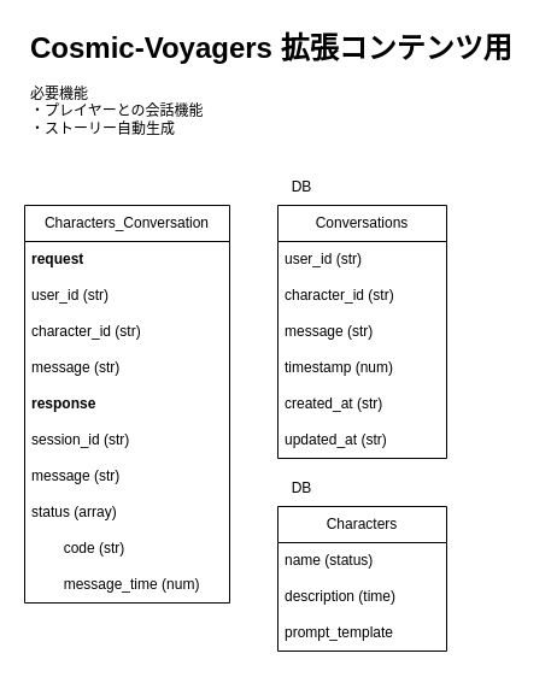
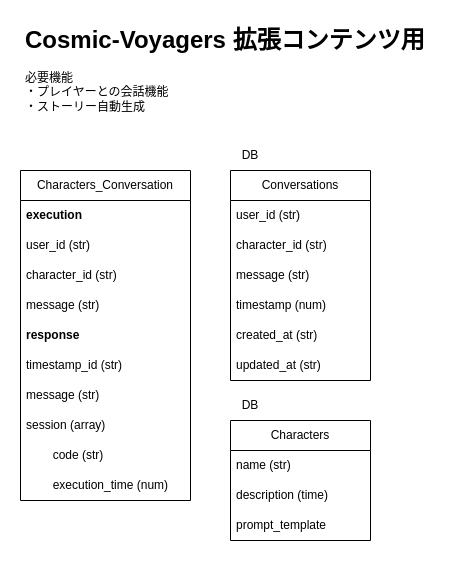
  <mxCell id="0" />
  <mxCell id="1" parent="0" />
  <mxCell id="2" value="&lt;h1&gt;Cosmic-Voyagers 拡張コンテンツ用&lt;/h1&gt;&lt;div&gt;必要機能&lt;/div&gt;&lt;div&gt;・プレイヤーとの会話機能&lt;/div&gt;&lt;div&gt;・ストーリー自動生成&lt;/div&gt;" style="text;html=1;strokeColor=none;fillColor=none;spacing=5;spacingTop=-20;whiteSpace=wrap;overflow=hidden;rounded=0;" vertex="1" parent="1"><mxGeometry x="20" y="20" width="420" height="120" as="geometry" /></mxCell>
  <mxCell id="3" value="Characters_Conversation" style="swimlane;fontStyle=0;childLayout=stackLayout;horizontal=1;startSize=30;horizontalStack=0;resizeParent=1;resizeParentMax=0;resizeLast=0;collapsible=1;marginBottom=0;whiteSpace=wrap;html=1;" vertex="1" parent="1"><mxGeometry x="20" y="170" width="170" height="330" as="geometry" /></mxCell>
- <mxCell id="4" value="&lt;b&gt;request&lt;/b&gt;" style="text;strokeColor=none;fillColor=none;align=left;verticalAlign=middle;spacingLeft=4;spacingRight=4;overflow=hidden;points=[[0,0.5],[1,0.5]];portConstraint=eastwest;rotatable=0;whiteSpace=wrap;html=1;" vertex="1" parent="3"><mxGeometry y="30" width="170" height="30" as="geometry" /></mxCell>
+ <mxCell id="4" value="&lt;b&gt;execution&lt;/b&gt;" style="text;strokeColor=none;fillColor=none;align=left;verticalAlign=middle;spacingLeft=4;spacingRight=4;overflow=hidden;points=[[0,0.5],[1,0.5]];portConstraint=eastwest;rotatable=0;whiteSpace=wrap;html=1;" vertex="1" parent="3"><mxGeometry y="30" width="170" height="30" as="geometry" /></mxCell>
  <mxCell id="5" value="user_id (str)" style="text;strokeColor=none;fillColor=none;align=left;verticalAlign=middle;spacingLeft=4;spacingRight=4;overflow=hidden;points=[[0,0.5],[1,0.5]];portConstraint=eastwest;rotatable=0;whiteSpace=wrap;html=1;" vertex="1" parent="3"><mxGeometry y="60" width="170" height="30" as="geometry" /></mxCell>
  <mxCell id="6" value="character_id (str)" style="text;strokeColor=none;fillColor=none;align=left;verticalAlign=middle;spacingLeft=4;spacingRight=4;overflow=hidden;points=[[0,0.5],[1,0.5]];portConstraint=eastwest;rotatable=0;whiteSpace=wrap;html=1;" vertex="1" parent="3"><mxGeometry y="90" width="170" height="30" as="geometry" /></mxCell>
  <mxCell id="7" value="message (str)" style="text;strokeColor=none;fillColor=none;align=left;verticalAlign=middle;spacingLeft=4;spacingRight=4;overflow=hidden;points=[[0,0.5],[1,0.5]];portConstraint=eastwest;rotatable=0;whiteSpace=wrap;html=1;" vertex="1" parent="3"><mxGeometry y="120" width="170" height="30" as="geometry" /></mxCell>
  <mxCell id="8" value="&lt;b&gt;response&lt;/b&gt;" style="text;strokeColor=none;fillColor=none;align=left;verticalAlign=middle;spacingLeft=4;spacingRight=4;overflow=hidden;points=[[0,0.5],[1,0.5]];portConstraint=eastwest;rotatable=0;whiteSpace=wrap;html=1;" vertex="1" parent="3"><mxGeometry y="150" width="170" height="30" as="geometry" /></mxCell>
- <mxCell id="9" value="session_id (str)" style="text;strokeColor=none;fillColor=none;align=left;verticalAlign=middle;spacingLeft=4;spacingRight=4;overflow=hidden;points=[[0,0.5],[1,0.5]];portConstraint=eastwest;rotatable=0;whiteSpace=wrap;html=1;" vertex="1" parent="3"><mxGeometry y="180" width="170" height="30" as="geometry" /></mxCell>
+ <mxCell id="9" value="timestamp_id (str)" style="text;strokeColor=none;fillColor=none;align=left;verticalAlign=middle;spacingLeft=4;spacingRight=4;overflow=hidden;points=[[0,0.5],[1,0.5]];portConstraint=eastwest;rotatable=0;whiteSpace=wrap;html=1;" vertex="1" parent="3"><mxGeometry y="180" width="170" height="30" as="geometry" /></mxCell>
  <mxCell id="10" value="message (str)" style="text;strokeColor=none;fillColor=none;align=left;verticalAlign=middle;spacingLeft=4;spacingRight=4;overflow=hidden;points=[[0,0.5],[1,0.5]];portConstraint=eastwest;rotatable=0;whiteSpace=wrap;html=1;" vertex="1" parent="3"><mxGeometry y="210" width="170" height="30" as="geometry" /></mxCell>
- <mxCell id="11" value="status (array)" style="text;strokeColor=none;fillColor=none;align=left;verticalAlign=middle;spacingLeft=4;spacingRight=4;overflow=hidden;points=[[0,0.5],[1,0.5]];portConstraint=eastwest;rotatable=0;whiteSpace=wrap;html=1;" vertex="1" parent="3"><mxGeometry y="240" width="170" height="30" as="geometry" /></mxCell>
+ <mxCell id="11" value="session (array)" style="text;strokeColor=none;fillColor=none;align=left;verticalAlign=middle;spacingLeft=4;spacingRight=4;overflow=hidden;points=[[0,0.5],[1,0.5]];portConstraint=eastwest;rotatable=0;whiteSpace=wrap;html=1;" vertex="1" parent="3"><mxGeometry y="240" width="170" height="30" as="geometry" /></mxCell>
  <mxCell id="12" value="&lt;span style=&quot;white-space: pre;&quot;&gt;&#09;&lt;/span&gt;code (str)" style="text;strokeColor=none;fillColor=none;align=left;verticalAlign=middle;spacingLeft=4;spacingRight=4;overflow=hidden;points=[[0,0.5],[1,0.5]];portConstraint=eastwest;rotatable=0;whiteSpace=wrap;html=1;" vertex="1" parent="3"><mxGeometry y="270" width="170" height="30" as="geometry" /></mxCell>
- <mxCell id="13" value="&lt;span style=&quot;white-space: pre;&quot;&gt;&#09;&lt;/span&gt;message_time (num)" style="text;strokeColor=none;fillColor=none;align=left;verticalAlign=middle;spacingLeft=4;spacingRight=4;overflow=hidden;points=[[0,0.5],[1,0.5]];portConstraint=eastwest;rotatable=0;whiteSpace=wrap;html=1;" vertex="1" parent="3"><mxGeometry y="300" width="170" height="30" as="geometry" /></mxCell>
+ <mxCell id="13" value="&lt;span style=&quot;white-space: pre;&quot;&gt;&#09;&lt;/span&gt;execution_time (num)" style="text;strokeColor=none;fillColor=none;align=left;verticalAlign=middle;spacingLeft=4;spacingRight=4;overflow=hidden;points=[[0,0.5],[1,0.5]];portConstraint=eastwest;rotatable=0;whiteSpace=wrap;html=1;" vertex="1" parent="3"><mxGeometry y="300" width="170" height="30" as="geometry" /></mxCell>
  <mxCell id="14" value="DB" style="text;html=1;strokeColor=none;fillColor=none;align=center;verticalAlign=middle;whiteSpace=wrap;rounded=0;" vertex="1" parent="1"><mxGeometry x="230" y="140" width="40" height="30" as="geometry" /></mxCell>
  <mxCell id="15" value="Conversations" style="swimlane;fontStyle=0;childLayout=stackLayout;horizontal=1;startSize=30;horizontalStack=0;resizeParent=1;resizeParentMax=0;resizeLast=0;collapsible=1;marginBottom=0;whiteSpace=wrap;html=1;" vertex="1" parent="1"><mxGeometry x="230" y="170" width="140" height="210" as="geometry" /></mxCell>
  <mxCell id="16" value="user_id (str)" style="text;strokeColor=none;fillColor=none;align=left;verticalAlign=middle;spacingLeft=4;spacingRight=4;overflow=hidden;points=[[0,0.5],[1,0.5]];portConstraint=eastwest;rotatable=0;whiteSpace=wrap;html=1;" vertex="1" parent="15"><mxGeometry y="30" width="140" height="30" as="geometry" /></mxCell>
  <mxCell id="17" value="character_id (str)" style="text;strokeColor=none;fillColor=none;align=left;verticalAlign=middle;spacingLeft=4;spacingRight=4;overflow=hidden;points=[[0,0.5],[1,0.5]];portConstraint=eastwest;rotatable=0;whiteSpace=wrap;html=1;" vertex="1" parent="15"><mxGeometry y="60" width="140" height="30" as="geometry" /></mxCell>
  <mxCell id="18" value="message (str)" style="text;strokeColor=none;fillColor=none;align=left;verticalAlign=middle;spacingLeft=4;spacingRight=4;overflow=hidden;points=[[0,0.5],[1,0.5]];portConstraint=eastwest;rotatable=0;whiteSpace=wrap;html=1;" vertex="1" parent="15"><mxGeometry y="90" width="140" height="30" as="geometry" /></mxCell>
  <mxCell id="19" value="timestamp (num)" style="text;strokeColor=none;fillColor=none;align=left;verticalAlign=middle;spacingLeft=4;spacingRight=4;overflow=hidden;points=[[0,0.5],[1,0.5]];portConstraint=eastwest;rotatable=0;whiteSpace=wrap;html=1;" vertex="1" parent="15"><mxGeometry y="120" width="140" height="30" as="geometry" /></mxCell>
  <mxCell id="20" value="created_at (str)" style="text;strokeColor=none;fillColor=none;align=left;verticalAlign=middle;spacingLeft=4;spacingRight=4;overflow=hidden;points=[[0,0.5],[1,0.5]];portConstraint=eastwest;rotatable=0;whiteSpace=wrap;html=1;" vertex="1" parent="15"><mxGeometry y="150" width="140" height="30" as="geometry" /></mxCell>
  <mxCell id="21" value="updated_at (str)" style="text;strokeColor=none;fillColor=none;align=left;verticalAlign=middle;spacingLeft=4;spacingRight=4;overflow=hidden;points=[[0,0.5],[1,0.5]];portConstraint=eastwest;rotatable=0;whiteSpace=wrap;html=1;" vertex="1" parent="15"><mxGeometry y="180" width="140" height="30" as="geometry" /></mxCell>
  <mxCell id="22" value="DB" style="text;html=1;strokeColor=none;fillColor=none;align=center;verticalAlign=middle;whiteSpace=wrap;rounded=0;" vertex="1" parent="1"><mxGeometry x="230" y="390" width="40" height="30" as="geometry" /></mxCell>
  <mxCell id="23" value="Characters" style="swimlane;fontStyle=0;childLayout=stackLayout;horizontal=1;startSize=30;horizontalStack=0;resizeParent=1;resizeParentMax=0;resizeLast=0;collapsible=1;marginBottom=0;whiteSpace=wrap;html=1;" vertex="1" parent="1"><mxGeometry x="230" y="420" width="140" height="120" as="geometry" /></mxCell>
- <mxCell id="24" value="name (status)" style="text;strokeColor=none;fillColor=none;align=left;verticalAlign=middle;spacingLeft=4;spacingRight=4;overflow=hidden;points=[[0,0.5],[1,0.5]];portConstraint=eastwest;rotatable=0;whiteSpace=wrap;html=1;" vertex="1" parent="23"><mxGeometry y="30" width="140" height="30" as="geometry" /></mxCell>
+ <mxCell id="24" value="name (str)" style="text;strokeColor=none;fillColor=none;align=left;verticalAlign=middle;spacingLeft=4;spacingRight=4;overflow=hidden;points=[[0,0.5],[1,0.5]];portConstraint=eastwest;rotatable=0;whiteSpace=wrap;html=1;" vertex="1" parent="23"><mxGeometry y="30" width="140" height="30" as="geometry" /></mxCell>
  <mxCell id="25" value="description (time)" style="text;strokeColor=none;fillColor=none;align=left;verticalAlign=middle;spacingLeft=4;spacingRight=4;overflow=hidden;points=[[0,0.5],[1,0.5]];portConstraint=eastwest;rotatable=0;whiteSpace=wrap;html=1;" vertex="1" parent="23"><mxGeometry y="60" width="140" height="30" as="geometry" /></mxCell>
  <mxCell id="26" value="prompt_template" style="text;strokeColor=none;fillColor=none;align=left;verticalAlign=middle;spacingLeft=4;spacingRight=4;overflow=hidden;points=[[0,0.5],[1,0.5]];portConstraint=eastwest;rotatable=0;whiteSpace=wrap;html=1;" vertex="1" parent="23"><mxGeometry y="90" width="140" height="30" as="geometry" /></mxCell>
